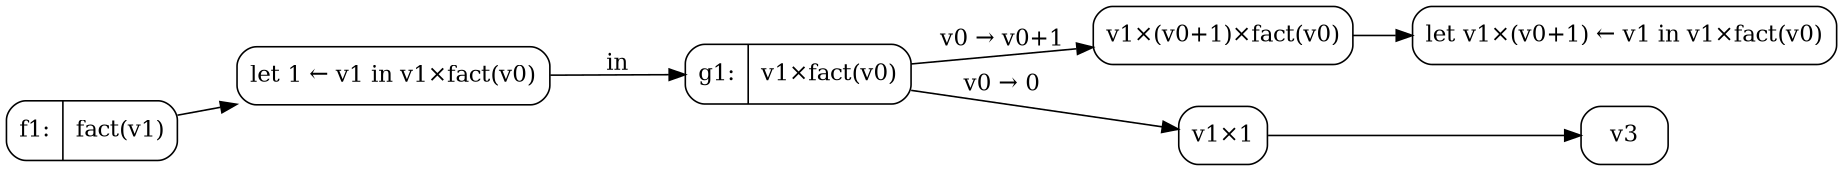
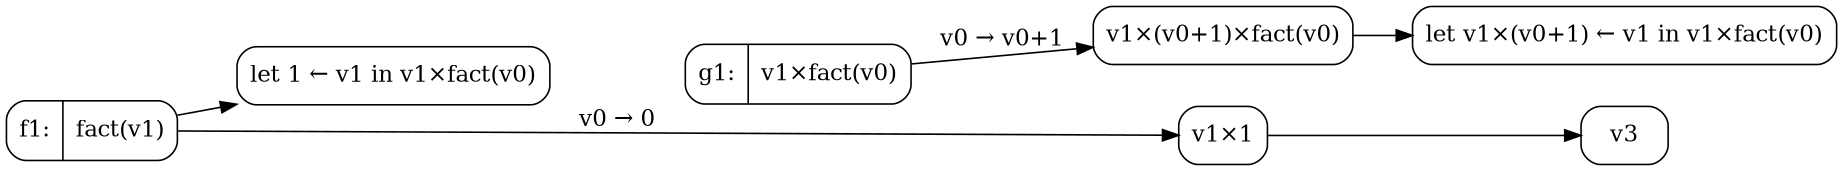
  digraph {
    rankdir=LR
    node [shape=box style=rounded]
    n1 [label="{f1:|fact(v1)}" shape=record]
    n2 [label="let 1 ← v1 in v1×fact(v0)"]
    n3 [label="{g1:|v1×fact(v0)}" shape=record]
    n4 [label="v1×(v0+1)×fact(v0)"]
    n5 [label="v1×1"]
    n6 [label="let v1×(v0+1) ← v1 in v1×fact(v0)"]
    n7 [label=v3]
    n1 -> n2
-   n2 -> n3 [label=in]
    n3 -> n4 [label="v0 → v0+1"]
-   n3 -> n5 [label="v0 → 0"]
+   n1 -> n5 [label="v0 → 0"]
    n4 -> n6
    n5 -> n7
  }
